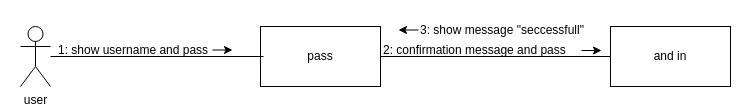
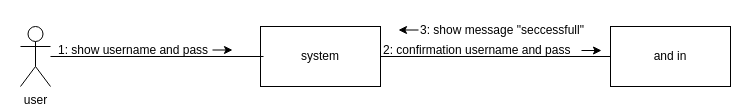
  <mxCell id="0" />
  <mxCell id="1" parent="0" />
  <mxCell id="2" value="user" style="shape=umlActor;verticalLabelPosition=bottom;labelBackgroundColor=#ffffff;verticalAlign=top;html=1;outlineConnect=0;" vertex="1" parent="1"><mxGeometry x="20" y="26" width="30" height="60" as="geometry" /></mxCell>
- <mxCell id="3" value="&lt;span&gt;pass&lt;/span&gt;" style="rounded=0;whiteSpace=wrap;html=1;" vertex="1" parent="1"><mxGeometry x="260" y="26" width="120" height="60" as="geometry" /></mxCell>
+ <mxCell id="3" value="&lt;span&gt;system&lt;/span&gt;" style="rounded=0;whiteSpace=wrap;html=1;" vertex="1" parent="1"><mxGeometry x="260" y="26" width="120" height="60" as="geometry" /></mxCell>
  <mxCell id="4" value="and in" style="rounded=0;whiteSpace=wrap;html=1;" vertex="1" parent="1"><mxGeometry x="610" y="26" width="120" height="60" as="geometry" /></mxCell>
  <mxCell id="5" value="" style="endArrow=none;html=1;entryX=0.025;entryY=0.5;entryDx=0;entryDy=0;entryPerimeter=0;" edge="1" parent="1" target="3"><mxGeometry width="50" height="50" relative="1" as="geometry"><mxPoint x="50" y="56" as="sourcePoint" /><mxPoint x="200" y="56" as="targetPoint" /></mxGeometry></mxCell>
  <mxCell id="6" value="" style="endArrow=none;html=1;entryX=0;entryY=0.5;entryDx=0;entryDy=0;" edge="1" parent="1" target="4"><mxGeometry width="50" height="50" relative="1" as="geometry"><mxPoint x="380" y="56" as="sourcePoint" /><mxPoint x="380" y="6" as="targetPoint" /></mxGeometry></mxCell>
  <mxCell id="7" value="1:&amp;nbsp;&lt;span&gt;show username and pass&lt;/span&gt;" style="text;html=1;resizable=0;points=[];autosize=1;align=left;verticalAlign=top;spacingTop=-4;" vertex="1" parent="1"><mxGeometry x="56" y="40" width="160" height="20" as="geometry" /></mxCell>
  <mxCell id="8" value="" style="endArrow=classic;html=1;" edge="1" parent="1"><mxGeometry width="50" height="50" relative="1" as="geometry"><mxPoint x="212" y="49.5" as="sourcePoint" /><mxPoint x="232" y="49.5" as="targetPoint" /></mxGeometry></mxCell>
- <mxCell id="9" value="2: confirmation message and pass" style="text;html=1;resizable=0;points=[];autosize=1;align=left;verticalAlign=top;spacingTop=-4;" vertex="1" parent="1"><mxGeometry x="381" y="40" width="200" height="20" as="geometry" /></mxCell>
+ <mxCell id="9" value="2: confirmation username and pass" style="text;html=1;resizable=0;points=[];autosize=1;align=left;verticalAlign=top;spacingTop=-4;" vertex="1" parent="1"><mxGeometry x="381" y="40" width="200" height="20" as="geometry" /></mxCell>
  <mxCell id="10" value="" style="endArrow=classic;html=1;" edge="1" parent="1"><mxGeometry width="50" height="50" relative="1" as="geometry"><mxPoint x="581" y="50" as="sourcePoint" /><mxPoint x="601" y="50" as="targetPoint" /></mxGeometry></mxCell>
  <mxCell id="11" value="3: show message &quot;seccessfull&quot;" style="text;html=1;resizable=0;points=[];autosize=1;align=left;verticalAlign=top;spacingTop=-4;" vertex="1" parent="1"><mxGeometry x="418" y="20" width="180" height="20" as="geometry" /></mxCell>
  <mxCell id="12" value="" style="endArrow=classic;html=1;" edge="1" parent="1"><mxGeometry width="50" height="50" relative="1" as="geometry"><mxPoint x="418" y="29.5" as="sourcePoint" /><mxPoint x="398" y="29.5" as="targetPoint" /></mxGeometry></mxCell>
